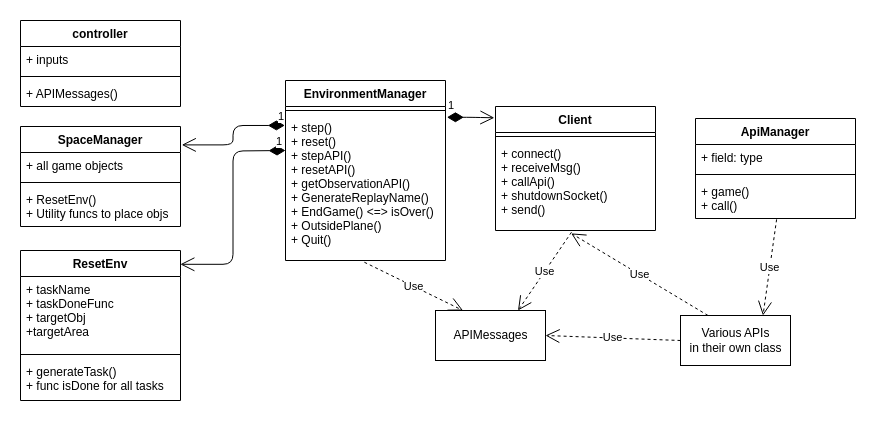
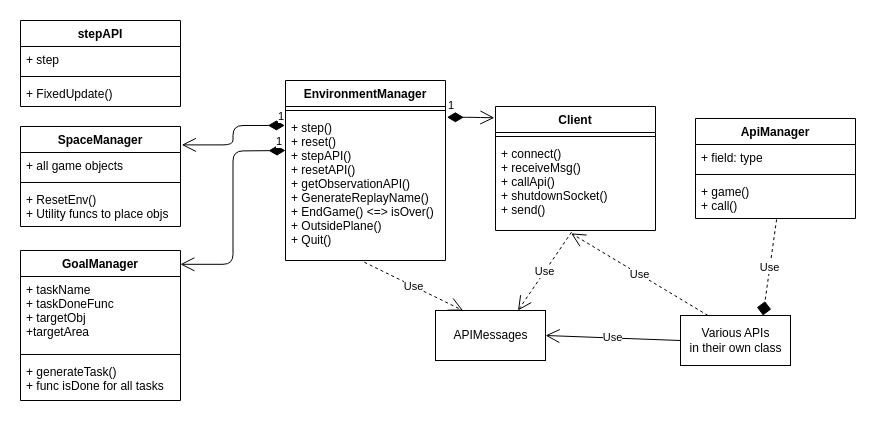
  <mxCell id="0" />
  <mxCell id="1" parent="0" />
  <mxCell id="2" value="EnvironmentManager" style="swimlane;fontStyle=1;align=center;verticalAlign=top;childLayout=stackLayout;horizontal=1;startSize=26;horizontalStack=0;resizeParent=1;resizeParentMax=0;resizeLast=0;collapsible=1;marginBottom=0;" vertex="1" parent="1"><mxGeometry x="285" y="80" width="160" height="180" as="geometry" /></mxCell>
  <mxCell id="3" value="" style="line;strokeWidth=1;fillColor=none;align=left;verticalAlign=middle;spacingTop=-1;spacingLeft=3;spacingRight=3;rotatable=0;labelPosition=right;points=[];portConstraint=eastwest;strokeColor=inherit;" vertex="1" parent="2"><mxGeometry y="26" width="160" height="8" as="geometry" /></mxCell>
  <mxCell id="4" value="+ step()&#10;+ reset()&#10;+ stepAPI()&#10;+ resetAPI()&#10;+ getObservationAPI()&#10;+ GenerateReplayName()&#10;+ EndGame() &lt;=&gt; isOver()&#10;+ OutsidePlane()&#10;+ Quit()" style="text;strokeColor=none;fillColor=none;align=left;verticalAlign=top;spacingLeft=4;spacingRight=4;overflow=hidden;rotatable=0;points=[[0,0.5],[1,0.5]];portConstraint=eastwest;" vertex="1" parent="2"><mxGeometry y="34" width="160" height="146" as="geometry" /></mxCell>
  <mxCell id="5" value="SpaceManager" style="swimlane;fontStyle=1;align=center;verticalAlign=top;childLayout=stackLayout;horizontal=1;startSize=26;horizontalStack=0;resizeParent=1;resizeParentMax=0;resizeLast=0;collapsible=1;marginBottom=0;" vertex="1" parent="1"><mxGeometry x="20" y="126" width="160" height="100" as="geometry" /></mxCell>
  <mxCell id="6" value="+ all game objects" style="text;strokeColor=none;fillColor=none;align=left;verticalAlign=top;spacingLeft=4;spacingRight=4;overflow=hidden;rotatable=0;points=[[0,0.5],[1,0.5]];portConstraint=eastwest;" vertex="1" parent="5"><mxGeometry y="26" width="160" height="26" as="geometry" /></mxCell>
  <mxCell id="7" value="" style="line;strokeWidth=1;fillColor=none;align=left;verticalAlign=middle;spacingTop=-1;spacingLeft=3;spacingRight=3;rotatable=0;labelPosition=right;points=[];portConstraint=eastwest;strokeColor=inherit;" vertex="1" parent="5"><mxGeometry y="52" width="160" height="8" as="geometry" /></mxCell>
  <mxCell id="8" value="+ ResetEnv()&#10;+ Utility funcs to place objs" style="text;strokeColor=none;fillColor=none;align=left;verticalAlign=top;spacingLeft=4;spacingRight=4;overflow=hidden;rotatable=0;points=[[0,0.5],[1,0.5]];portConstraint=eastwest;" vertex="1" parent="5"><mxGeometry y="60" width="160" height="40" as="geometry" /></mxCell>
  <mxCell id="9" value="1" style="endArrow=open;html=1;endSize=12;startArrow=diamondThin;startSize=14;startFill=1;edgeStyle=orthogonalEdgeStyle;align=left;verticalAlign=bottom;exitX=-0.004;exitY=0.075;exitDx=0;exitDy=0;exitPerimeter=0;entryX=1.008;entryY=0.184;entryDx=0;entryDy=0;entryPerimeter=0;" edge="1" parent="1" source="4" target="5"><mxGeometry x="-0.865" relative="1" as="geometry"><mxPoint x="-25" y="220" as="sourcePoint" /><mxPoint x="135" y="220" as="targetPoint" /><mxPoint as="offset" /></mxGeometry></mxCell>
- <mxCell id="10" value="ResetEnv" style="swimlane;fontStyle=1;align=center;verticalAlign=top;childLayout=stackLayout;horizontal=1;startSize=26;horizontalStack=0;resizeParent=1;resizeParentMax=0;resizeLast=0;collapsible=1;marginBottom=0;" vertex="1" parent="1"><mxGeometry x="20" y="250" width="160" height="150" as="geometry" /></mxCell>
+ <mxCell id="10" value="GoalManager" style="swimlane;fontStyle=1;align=center;verticalAlign=top;childLayout=stackLayout;horizontal=1;startSize=26;horizontalStack=0;resizeParent=1;resizeParentMax=0;resizeLast=0;collapsible=1;marginBottom=0;" vertex="1" parent="1"><mxGeometry x="20" y="250" width="160" height="150" as="geometry" /></mxCell>
  <mxCell id="11" value="+ taskName&#10;+ taskDoneFunc&#10;+ targetObj&#10;+targetArea" style="text;strokeColor=none;fillColor=none;align=left;verticalAlign=top;spacingLeft=4;spacingRight=4;overflow=hidden;rotatable=0;points=[[0,0.5],[1,0.5]];portConstraint=eastwest;" vertex="1" parent="10"><mxGeometry y="26" width="160" height="74" as="geometry" /></mxCell>
  <mxCell id="12" value="" style="line;strokeWidth=1;fillColor=none;align=left;verticalAlign=middle;spacingTop=-1;spacingLeft=3;spacingRight=3;rotatable=0;labelPosition=right;points=[];portConstraint=eastwest;strokeColor=inherit;" vertex="1" parent="10"><mxGeometry y="100" width="160" height="8" as="geometry" /></mxCell>
  <mxCell id="13" value="+ generateTask()&#10;+ func isDone for all tasks" style="text;strokeColor=none;fillColor=none;align=left;verticalAlign=top;spacingLeft=4;spacingRight=4;overflow=hidden;rotatable=0;points=[[0,0.5],[1,0.5]];portConstraint=eastwest;" vertex="1" parent="10"><mxGeometry y="108" width="160" height="42" as="geometry" /></mxCell>
  <mxCell id="14" value="1" style="endArrow=open;html=1;endSize=12;startArrow=diamondThin;startSize=14;startFill=1;edgeStyle=orthogonalEdgeStyle;align=left;verticalAlign=bottom;entryX=0.999;entryY=0.092;entryDx=0;entryDy=0;entryPerimeter=0;" edge="1" parent="1" target="10"><mxGeometry x="-0.901" relative="1" as="geometry"><mxPoint x="285" y="150" as="sourcePoint" /><mxPoint x="115" y="279" as="targetPoint" /><mxPoint as="offset" /></mxGeometry></mxCell>
- <mxCell id="15" value="controller" style="swimlane;fontStyle=1;align=center;verticalAlign=top;childLayout=stackLayout;horizontal=1;startSize=26;horizontalStack=0;resizeParent=1;resizeParentMax=0;resizeLast=0;collapsible=1;marginBottom=0;" vertex="1" parent="1"><mxGeometry x="20" y="20" width="160" height="86" as="geometry" /></mxCell>
- <mxCell id="16" value="+ inputs" style="text;strokeColor=none;fillColor=none;align=left;verticalAlign=top;spacingLeft=4;spacingRight=4;overflow=hidden;rotatable=0;points=[[0,0.5],[1,0.5]];portConstraint=eastwest;" vertex="1" parent="15"><mxGeometry y="26" width="160" height="26" as="geometry" /></mxCell>
+ <mxCell id="15" value="stepAPI" style="swimlane;fontStyle=1;align=center;verticalAlign=top;childLayout=stackLayout;horizontal=1;startSize=26;horizontalStack=0;resizeParent=1;resizeParentMax=0;resizeLast=0;collapsible=1;marginBottom=0;" vertex="1" parent="1"><mxGeometry x="20" y="20" width="160" height="86" as="geometry" /></mxCell>
+ <mxCell id="16" value="+ step" style="text;strokeColor=none;fillColor=none;align=left;verticalAlign=top;spacingLeft=4;spacingRight=4;overflow=hidden;rotatable=0;points=[[0,0.5],[1,0.5]];portConstraint=eastwest;" vertex="1" parent="15"><mxGeometry y="26" width="160" height="26" as="geometry" /></mxCell>
  <mxCell id="17" value="" style="line;strokeWidth=1;fillColor=none;align=left;verticalAlign=middle;spacingTop=-1;spacingLeft=3;spacingRight=3;rotatable=0;labelPosition=right;points=[];portConstraint=eastwest;strokeColor=inherit;" vertex="1" parent="15"><mxGeometry y="52" width="160" height="8" as="geometry" /></mxCell>
- <mxCell id="18" value="+ APIMessages()" style="text;strokeColor=none;fillColor=none;align=left;verticalAlign=top;spacingLeft=4;spacingRight=4;overflow=hidden;rotatable=0;points=[[0,0.5],[1,0.5]];portConstraint=eastwest;" vertex="1" parent="15"><mxGeometry y="60" width="160" height="26" as="geometry" /></mxCell>
+ <mxCell id="18" value="+ FixedUpdate()" style="text;strokeColor=none;fillColor=none;align=left;verticalAlign=top;spacingLeft=4;spacingRight=4;overflow=hidden;rotatable=0;points=[[0,0.5],[1,0.5]];portConstraint=eastwest;" vertex="1" parent="15"><mxGeometry y="60" width="160" height="26" as="geometry" /></mxCell>
  <mxCell id="19" value="Client" style="swimlane;fontStyle=1;align=center;verticalAlign=top;childLayout=stackLayout;horizontal=1;startSize=26;horizontalStack=0;resizeParent=1;resizeParentMax=0;resizeLast=0;collapsible=1;marginBottom=0;" vertex="1" parent="1"><mxGeometry x="495" y="106" width="160" height="124" as="geometry" /></mxCell>
  <mxCell id="20" value="" style="line;strokeWidth=1;fillColor=none;align=left;verticalAlign=middle;spacingTop=-1;spacingLeft=3;spacingRight=3;rotatable=0;labelPosition=right;points=[];portConstraint=eastwest;strokeColor=inherit;" vertex="1" parent="19"><mxGeometry y="26" width="160" height="8" as="geometry" /></mxCell>
  <mxCell id="21" value="+ connect()&#10;+ receiveMsg()&#10;+ callApi()&#10;+ shutdownSocket()&#10;+ send()" style="text;strokeColor=none;fillColor=none;align=left;verticalAlign=top;spacingLeft=4;spacingRight=4;overflow=hidden;rotatable=0;points=[[0,0.5],[1,0.5]];portConstraint=eastwest;" vertex="1" parent="19"><mxGeometry y="34" width="160" height="90" as="geometry" /></mxCell>
  <mxCell id="22" value="ApiManager" style="swimlane;fontStyle=1;align=center;verticalAlign=top;childLayout=stackLayout;horizontal=1;startSize=26;horizontalStack=0;resizeParent=1;resizeParentMax=0;resizeLast=0;collapsible=1;marginBottom=0;" vertex="1" parent="1"><mxGeometry x="695" y="118" width="160" height="100" as="geometry" /></mxCell>
  <mxCell id="23" value="+ field: type" style="text;strokeColor=none;fillColor=none;align=left;verticalAlign=top;spacingLeft=4;spacingRight=4;overflow=hidden;rotatable=0;points=[[0,0.5],[1,0.5]];portConstraint=eastwest;" vertex="1" parent="22"><mxGeometry y="26" width="160" height="26" as="geometry" /></mxCell>
  <mxCell id="24" value="" style="line;strokeWidth=1;fillColor=none;align=left;verticalAlign=middle;spacingTop=-1;spacingLeft=3;spacingRight=3;rotatable=0;labelPosition=right;points=[];portConstraint=eastwest;strokeColor=inherit;" vertex="1" parent="22"><mxGeometry y="52" width="160" height="8" as="geometry" /></mxCell>
  <mxCell id="25" value="+ game()&#10;+ call()" style="text;strokeColor=none;fillColor=none;align=left;verticalAlign=top;spacingLeft=4;spacingRight=4;overflow=hidden;rotatable=0;points=[[0,0.5],[1,0.5]];portConstraint=eastwest;" vertex="1" parent="22"><mxGeometry y="60" width="160" height="40" as="geometry" /></mxCell>
  <mxCell id="26" value="1" style="endArrow=open;html=1;endSize=12;startArrow=diamondThin;startSize=14;startFill=1;edgeStyle=orthogonalEdgeStyle;align=left;verticalAlign=bottom;exitX=1.009;exitY=0.019;exitDx=0;exitDy=0;exitPerimeter=0;entryX=-0.007;entryY=0.091;entryDx=0;entryDy=0;entryPerimeter=0;" edge="1" parent="1" source="4" target="19"><mxGeometry x="-1" y="3" relative="1" as="geometry"><mxPoint x="425" y="150" as="sourcePoint" /><mxPoint x="585" y="150" as="targetPoint" /></mxGeometry></mxCell>
  <mxCell id="27" value="APIMessages" style="html=1;" vertex="1" parent="1"><mxGeometry x="435" y="310" width="110" height="50" as="geometry" /></mxCell>
  <mxCell id="28" value="Use" style="endArrow=open;endSize=12;dashed=1;html=1;exitX=0.475;exitY=1.019;exitDx=0;exitDy=0;exitPerimeter=0;entryX=0.75;entryY=0;entryDx=0;entryDy=0;" edge="1" parent="1" source="21" target="27"><mxGeometry width="160" relative="1" as="geometry"><mxPoint x="585" y="280" as="sourcePoint" /><mxPoint x="745" y="280" as="targetPoint" /></mxGeometry></mxCell>
  <mxCell id="29" value="Use" style="endArrow=open;endSize=12;dashed=1;html=1;exitX=0.493;exitY=1.012;exitDx=0;exitDy=0;exitPerimeter=0;entryX=0.25;entryY=0;entryDx=0;entryDy=0;" edge="1" parent="1" source="4" target="27"><mxGeometry width="160" relative="1" as="geometry"><mxPoint x="581" y="241.71" as="sourcePoint" /><mxPoint x="588.014" y="330" as="targetPoint" /></mxGeometry></mxCell>
  <mxCell id="30" value="Various APIs&lt;br&gt;in their own class" style="html=1;" vertex="1" parent="1"><mxGeometry x="680" y="315" width="110" height="50" as="geometry" /></mxCell>
- <mxCell id="31" value="Use" style="endArrow=open;endSize=12;dashed=1;html=1;exitX=0.507;exitY=1.022;exitDx=0;exitDy=0;exitPerimeter=0;entryX=0.75;entryY=0;entryDx=0;entryDy=0;" edge="1" parent="1" source="25" target="30"><mxGeometry width="160" relative="1" as="geometry"><mxPoint x="581" y="241.71" as="sourcePoint" /><mxPoint x="955" y="300" as="targetPoint" /></mxGeometry></mxCell>
+ <mxCell id="31" value="Use" style="endArrow=diamond;endSize=12;dashed=1;html=1;exitX=0.507;exitY=1.022;exitDx=0;exitDy=0;exitPerimeter=0;entryX=0.75;entryY=0;entryDx=0;entryDy=0;" edge="1" parent="1" source="25" target="30"><mxGeometry width="160" relative="1" as="geometry"><mxPoint x="581" y="241.71" as="sourcePoint" /><mxPoint x="955" y="300" as="targetPoint" /></mxGeometry></mxCell>
  <mxCell id="32" value="Use" style="endArrow=open;endSize=12;dashed=1;html=1;exitX=0.25;exitY=0;exitDx=0;exitDy=0;entryX=0.473;entryY=1.032;entryDx=0;entryDy=0;entryPerimeter=0;" edge="1" parent="1" source="30" target="21"><mxGeometry width="160" relative="1" as="geometry"><mxPoint x="786.12" y="228.88" as="sourcePoint" /><mxPoint x="960" y="330" as="targetPoint" /></mxGeometry></mxCell>
- <mxCell id="33" value="Use" style="endArrow=open;endSize=12;dashed=1;html=1;exitX=0;exitY=0.5;exitDx=0;exitDy=0;entryX=1;entryY=0.5;entryDx=0;entryDy=0;" edge="1" parent="1" source="30" target="27"><mxGeometry width="160" relative="1" as="geometry"><mxPoint x="581" y="241.71" as="sourcePoint" /><mxPoint x="507.5" y="360" as="targetPoint" /></mxGeometry></mxCell>
+ <mxCell id="33" value="Use" style="endArrow=open;endSize=12;dashed=0;html=1;exitX=0;exitY=0.5;exitDx=0;exitDy=0;entryX=1;entryY=0.5;entryDx=0;entryDy=0;" edge="1" parent="1" source="30" target="27"><mxGeometry width="160" relative="1" as="geometry"><mxPoint x="581" y="241.71" as="sourcePoint" /><mxPoint x="507.5" y="360" as="targetPoint" /></mxGeometry></mxCell>
